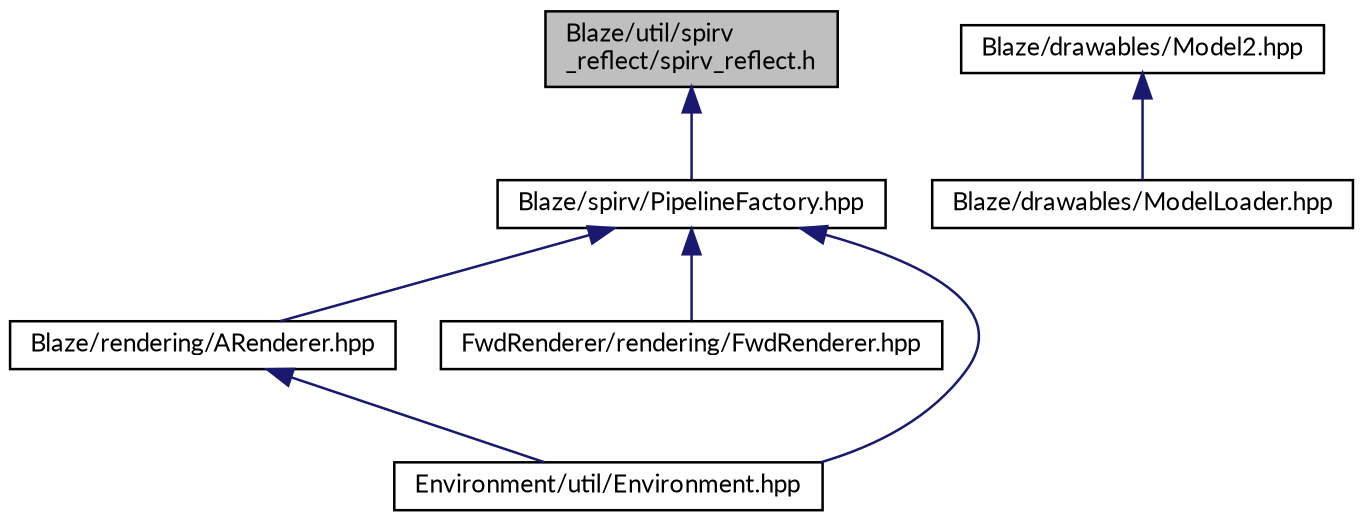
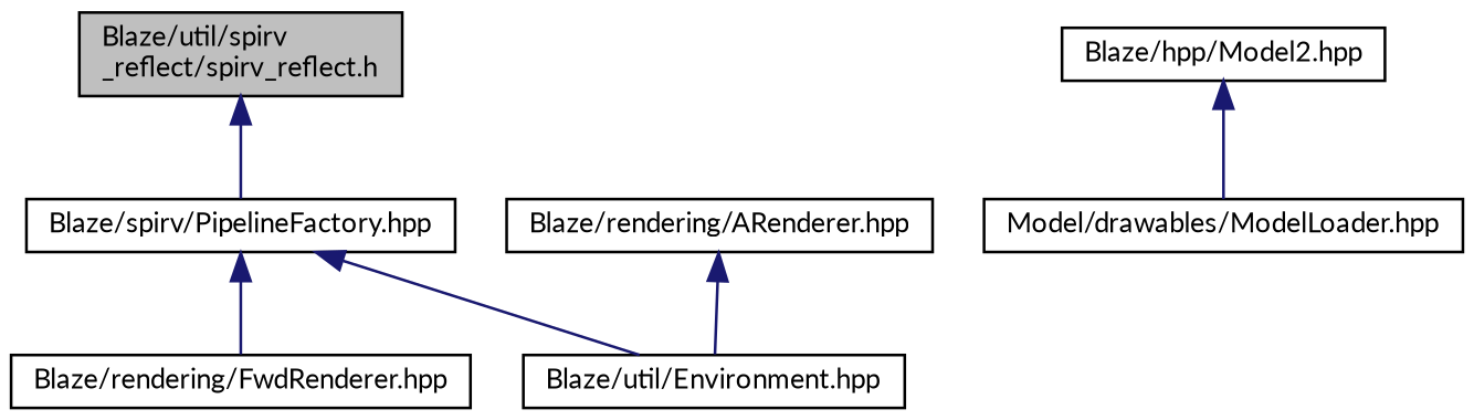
  digraph {
    fontname=Lato
    node [color=black fillcolor=white fontname=Lato fontsize=10 shape=record style=filled]
    edge [color=midnightblue dir=back fontname=Lato fontsize=10 labelfontname=Helvetica labelfontsize=10 style=solid]
    n1 [fillcolor=grey75 fontcolor=black height=0.2 label="Blaze/util/spirv\l_reflect/spirv_reflect.h" width=0.4]
    n2 [height=0.2 label="Blaze/spirv/PipelineFactory.hpp" width=0.4]
    n3 [height=0.2 label="Blaze/rendering/ARenderer.hpp" width=0.4]
-   n4 [height=0.2 label="FwdRenderer/rendering/FwdRenderer.hpp" width=0.4]
-   n5 [height=0.2 label="Environment/util/Environment.hpp" width=0.4]
-   n6 [height=0.2 label="Blaze/drawables/Model2.hpp" width=0.4]
-   n7 [height=0.2 label="Blaze/drawables/ModelLoader.hpp" width=0.4]
+   n4 [height=0.2 label="Blaze/rendering/FwdRenderer.hpp" width=0.4]
+   n5 [height=0.2 label="Blaze/util/Environment.hpp" width=0.4]
+   n6 [height=0.2 label="Blaze/hpp/Model2.hpp" width=0.4]
+   n7 [height=0.2 label="Model/drawables/ModelLoader.hpp" width=0.4]
    n1 -> n2
-   n2 -> n3
    n2 -> n4
    n2 -> n5
    n3 -> n5
    n6 -> n7
  }
